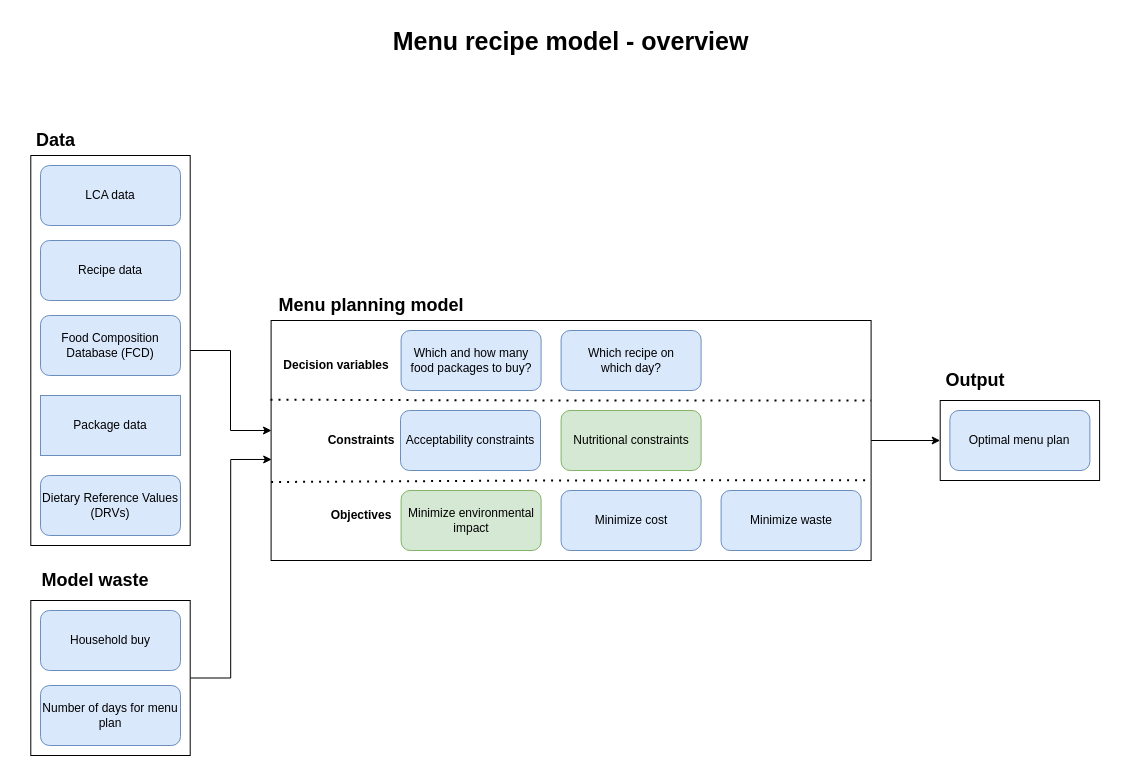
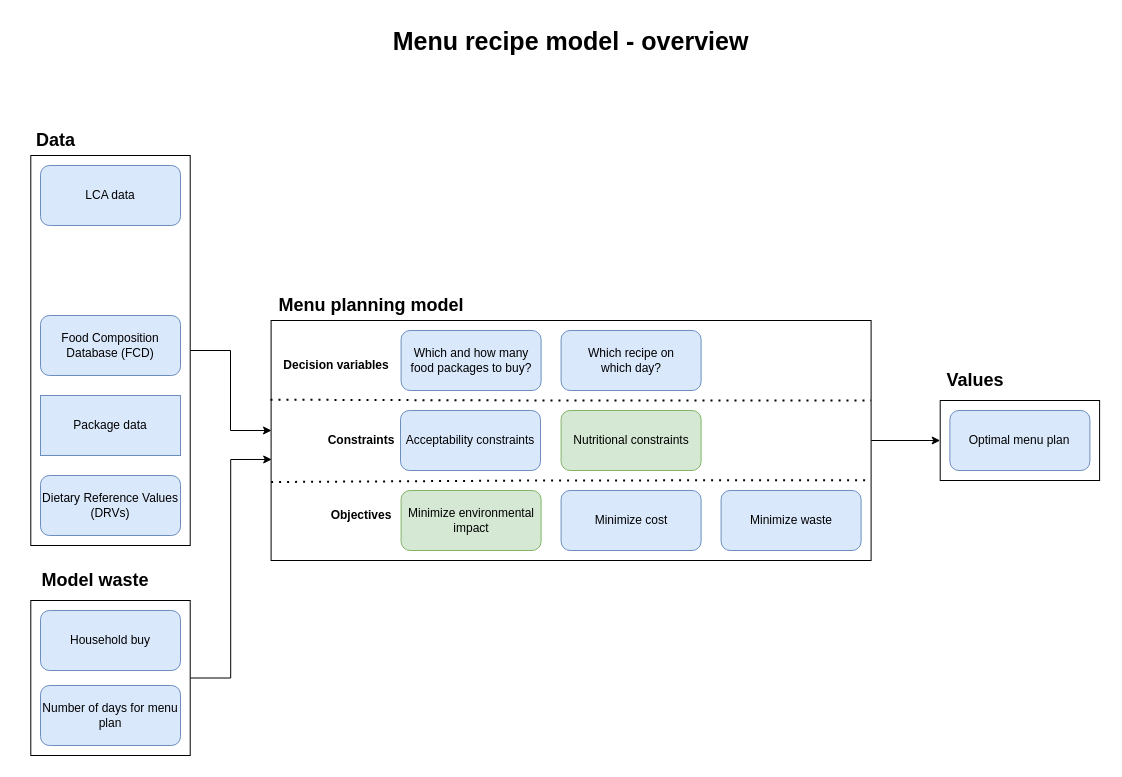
  <mxCell id="0" />
  <mxCell id="1" parent="0" />
  <mxCell id="2" style="edgeStyle=orthogonalEdgeStyle;rounded=0;orthogonalLoop=1;jettySize=auto;html=1;entryX=0;entryY=0.5;entryDx=0;entryDy=0;fontSize=18;" parent="1" source="3" target="25" edge="1"><mxGeometry relative="1" as="geometry" /></mxCell>
  <mxCell id="3" value="" style="rounded=0;whiteSpace=wrap;html=1;" parent="1" vertex="1"><mxGeometry x="270.6" y="320" width="600" height="240" as="geometry" /></mxCell>
  <mxCell id="4" value="&lt;font style=&quot;font-size: 25px;&quot;&gt;&lt;b&gt;Menu recipe model - overview&lt;br&gt;&lt;/b&gt;&lt;/font&gt;" style="text;html=1;align=center;verticalAlign=middle;resizable=0;points=[];autosize=1;strokeColor=none;fillColor=none;" parent="1" vertex="1"><mxGeometry x="365" width="410" height="40" as="geometry" y="20" /></mxCell>
  <mxCell id="5" value="Nutritional constraints" style="rounded=1;whiteSpace=wrap;html=1;fillColor=#d5e8d4;strokeColor=#82b366;" parent="1" vertex="1"><mxGeometry x="560.6" y="410" width="140" height="60" as="geometry" /></mxCell>
  <mxCell id="6" value="&lt;b&gt;Constraints&lt;/b&gt;" style="text;html=1;strokeColor=none;fillColor=none;align=center;verticalAlign=middle;whiteSpace=wrap;rounded=0;" parent="1" vertex="1"><mxGeometry x="330.6" y="425" width="60" height="30" as="geometry" /></mxCell>
  <mxCell id="7" value="Acceptability constraints" style="rounded=1;whiteSpace=wrap;html=1;fillColor=#dae8fc;strokeColor=#6c8ebf;" parent="1" vertex="1"><mxGeometry x="400" y="410" width="140" height="60" as="geometry" /></mxCell>
  <mxCell id="8" value="&lt;b&gt;Objectives&lt;/b&gt;" style="text;html=1;strokeColor=none;fillColor=none;align=center;verticalAlign=middle;whiteSpace=wrap;rounded=0;" parent="1" vertex="1"><mxGeometry x="330.6" y="500" width="60" height="30" as="geometry" /></mxCell>
  <mxCell id="9" value="Minimize environmental impact" style="rounded=1;whiteSpace=wrap;html=1;fillColor=#d5e8d4;strokeColor=#82b366;" parent="1" vertex="1"><mxGeometry x="400.6" y="490" width="140" height="60" as="geometry" /></mxCell>
  <mxCell id="10" value="Minimize cost" style="rounded=1;whiteSpace=wrap;html=1;fillColor=#dae8fc;strokeColor=#6c8ebf;" parent="1" vertex="1"><mxGeometry x="560.6" y="490" width="140" height="60" as="geometry" /></mxCell>
  <mxCell id="11" value="Minimize waste" style="rounded=1;whiteSpace=wrap;html=1;fillColor=#dae8fc;strokeColor=#6c8ebf;" parent="1" vertex="1"><mxGeometry x="720.6" y="490" width="140" height="60" as="geometry" /></mxCell>
  <mxCell id="12" value="&lt;b&gt;Decision variables&lt;/b&gt;" style="text;html=1;strokeColor=none;fillColor=none;align=center;verticalAlign=middle;whiteSpace=wrap;rounded=0;" parent="1" vertex="1"><mxGeometry x="280.6" y="350" width="110" height="30" as="geometry" /></mxCell>
  <mxCell id="13" value="Which and how many food packages to buy?" style="rounded=1;whiteSpace=wrap;html=1;fillColor=#dae8fc;strokeColor=#6c8ebf;" parent="1" vertex="1"><mxGeometry x="400.6" y="330" width="140" height="60" as="geometry" /></mxCell>
  <mxCell id="14" value="Which recipe on&lt;br&gt;which day?" style="rounded=1;whiteSpace=wrap;html=1;fillColor=#dae8fc;strokeColor=#6c8ebf;" parent="1" vertex="1"><mxGeometry x="560.6" y="330" width="140" height="60" as="geometry" /></mxCell>
  <mxCell id="15" value="Menu planning model" style="text;html=1;strokeColor=none;fillColor=none;align=center;verticalAlign=middle;whiteSpace=wrap;rounded=0;fontStyle=1;horizontal=1;fontSize=18;" parent="1" vertex="1"><mxGeometry x="270.6" y="290" width="200" height="30" as="geometry" /></mxCell>
  <mxCell id="16" value="" style="endArrow=none;dashed=1;html=1;dashPattern=1 3;strokeWidth=2;rounded=0;fontSize=18;exitX=-0.001;exitY=0.33;exitDx=0;exitDy=0;exitPerimeter=0;" parent="1" source="3" edge="1"><mxGeometry width="50" height="50" relative="1" as="geometry"><mxPoint x="270.6" y="400" as="sourcePoint" /><mxPoint x="870.6" y="400" as="targetPoint" /><Array as="points"><mxPoint x="540.6" y="400" /></Array></mxGeometry></mxCell>
  <mxCell id="17" value="" style="endArrow=none;dashed=1;html=1;dashPattern=1 3;strokeWidth=2;rounded=0;fontSize=18;exitX=0;exitY=0.673;exitDx=0;exitDy=0;exitPerimeter=0;" parent="1" source="3" edge="1"><mxGeometry width="50" height="50" relative="1" as="geometry"><mxPoint x="260.6" y="479.66" as="sourcePoint" /><mxPoint x="870.6" y="479.66" as="targetPoint" /><Array as="points"><mxPoint x="540.6" y="480" /></Array></mxGeometry></mxCell>
  <mxCell id="18" style="edgeStyle=orthogonalEdgeStyle;rounded=0;orthogonalLoop=1;jettySize=auto;html=1;fontSize=18;" parent="1" source="19" edge="1"><mxGeometry relative="1" as="geometry"><mxPoint x="271" y="430" as="targetPoint" /><Array as="points"><mxPoint x="230" y="350" /><mxPoint x="230" y="430" /></Array></mxGeometry></mxCell>
  <mxCell id="19" value="" style="rounded=0;whiteSpace=wrap;html=1;" parent="1" vertex="1"><mxGeometry x="30.3" y="155" width="159.4" height="390" as="geometry" /></mxCell>
  <mxCell id="20" value="Data" style="text;html=1;strokeColor=none;fillColor=none;align=center;verticalAlign=middle;whiteSpace=wrap;rounded=0;fontStyle=1;horizontal=1;fontSize=18;" parent="1" vertex="1"><mxGeometry x="20" y="125" width="70.6" height="30" as="geometry" /></mxCell>
  <mxCell id="21" value="LCA data" style="rounded=1;whiteSpace=wrap;html=1;fillColor=#dae8fc;strokeColor=#6c8ebf;" parent="1" vertex="1"><mxGeometry x="40" y="165" width="140" height="60" as="geometry" /></mxCell>
- <mxCell id="22" value="Recipe data" style="rounded=1;whiteSpace=wrap;html=1;fillColor=#dae8fc;strokeColor=#6c8ebf;" parent="1" vertex="1"><mxGeometry x="40" y="240" width="140" height="60" as="geometry" /></mxCell>
  <mxCell id="23" value="Food Composition Database (FCD)" style="rounded=1;whiteSpace=wrap;html=1;fillColor=#dae8fc;strokeColor=#6c8ebf;" parent="1" vertex="1"><mxGeometry x="40" y="315" width="140" height="60" as="geometry" /></mxCell>
  <mxCell id="24" value="Package data" style="whiteSpace=wrap;html=1;fillColor=#dae8fc;strokeColor=#6c8ebf;rounded=0;" parent="1" vertex="1"><mxGeometry x="40" y="395" width="140" height="60" as="geometry" /></mxCell>
  <mxCell id="25" value="" style="rounded=0;whiteSpace=wrap;html=1;" parent="1" vertex="1"><mxGeometry x="939.7" y="400" width="159.4" height="80" as="geometry" /></mxCell>
  <mxCell id="26" value="Optimal menu plan" style="rounded=1;whiteSpace=wrap;html=1;fillColor=#dae8fc;strokeColor=#6c8ebf;" parent="1" vertex="1"><mxGeometry x="949.4" y="410" width="140" height="60" as="geometry" /></mxCell>
- <mxCell id="27" value="Output" style="text;html=1;strokeColor=none;fillColor=none;align=center;verticalAlign=middle;whiteSpace=wrap;rounded=0;fontStyle=1;horizontal=1;fontSize=18;" parent="1" vertex="1"><mxGeometry x="939.7" y="365" width="70" height="30" as="geometry" /></mxCell>
+ <mxCell id="27" value="Values" style="text;html=1;strokeColor=none;fillColor=none;align=center;verticalAlign=middle;whiteSpace=wrap;rounded=0;fontStyle=1;horizontal=1;fontSize=18;" parent="1" vertex="1"><mxGeometry x="939.7" y="365" width="70" height="30" as="geometry" /></mxCell>
  <mxCell id="28" value="Dietary Reference Values (DRVs)" style="rounded=1;whiteSpace=wrap;html=1;fillColor=#dae8fc;strokeColor=#6c8ebf;" vertex="1" parent="1"><mxGeometry x="40" y="475" width="140" height="60" as="geometry" /></mxCell>
  <mxCell id="29" style="edgeStyle=orthogonalEdgeStyle;rounded=0;orthogonalLoop=1;jettySize=auto;html=1;entryX=0.001;entryY=0.579;entryDx=0;entryDy=0;entryPerimeter=0;" edge="1" parent="1" source="30" target="3"><mxGeometry relative="1" as="geometry" /></mxCell>
  <mxCell id="30" value="" style="rounded=0;whiteSpace=wrap;html=1;" vertex="1" parent="1"><mxGeometry x="30.3" y="600" width="159.4" height="155" as="geometry" /></mxCell>
  <mxCell id="31" value="Household buy" style="rounded=1;whiteSpace=wrap;html=1;fillColor=#dae8fc;strokeColor=#6c8ebf;" vertex="1" parent="1"><mxGeometry x="40" y="610" width="140" height="60" as="geometry" /></mxCell>
  <mxCell id="32" value="Model waste" style="text;html=1;strokeColor=none;fillColor=none;align=center;verticalAlign=middle;whiteSpace=wrap;rounded=0;fontStyle=1;horizontal=1;fontSize=18;" vertex="1" parent="1"><mxGeometry x="30.3" y="565" width="130" height="30" as="geometry" /></mxCell>
  <mxCell id="33" value="Number of days for menu plan" style="rounded=1;whiteSpace=wrap;html=1;fillColor=#dae8fc;strokeColor=#6c8ebf;" vertex="1" parent="1"><mxGeometry x="40" y="685" width="140" height="60" as="geometry" /></mxCell>
